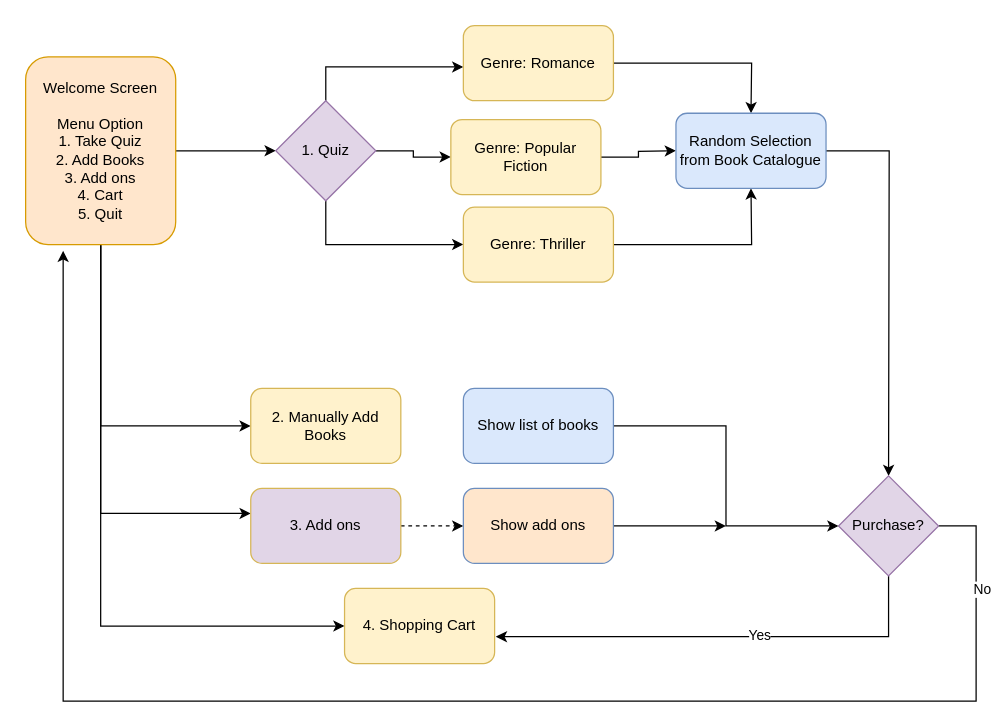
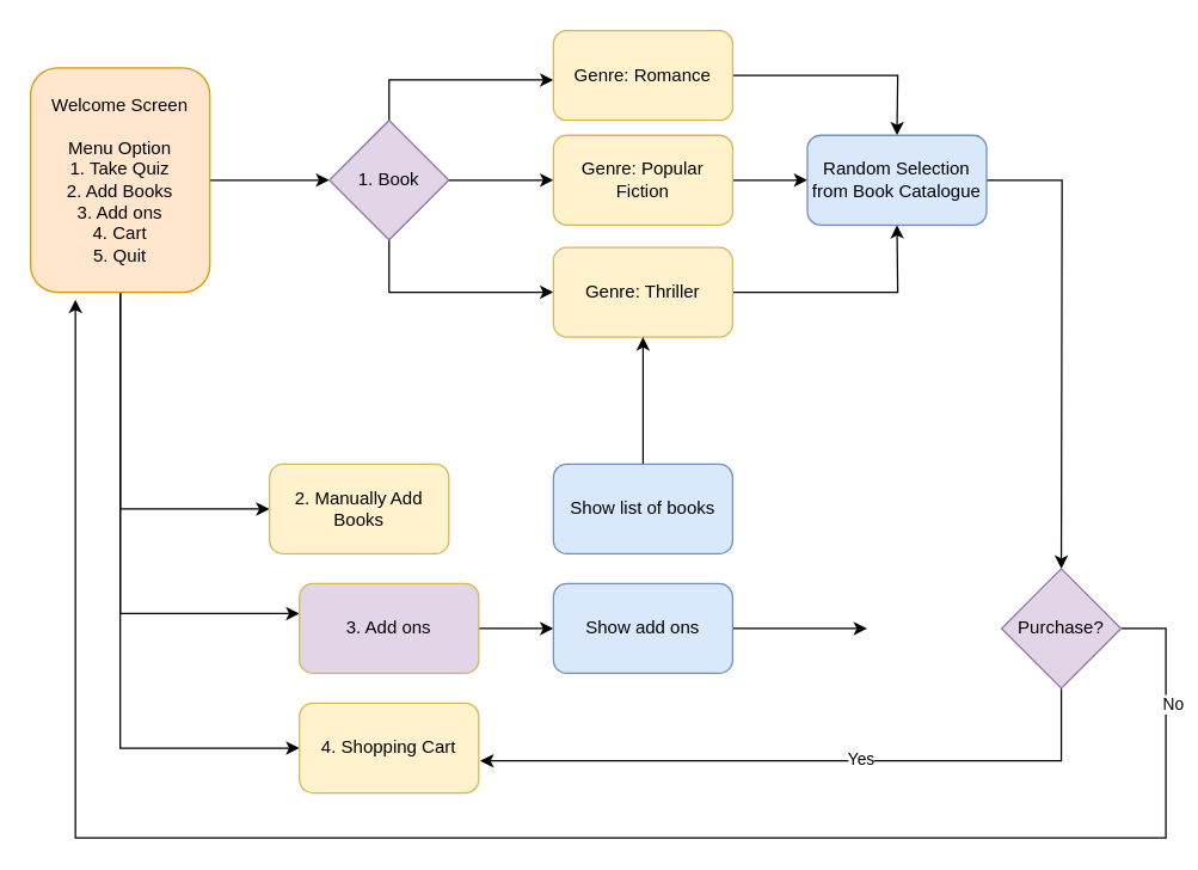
  <mxCell id="0" />
  <mxCell id="1" parent="0" />
  <mxCell id="2" style="edgeStyle=orthogonalEdgeStyle;rounded=0;orthogonalLoop=1;jettySize=auto;html=1;" edge="1" parent="1" source="6"><mxGeometry relative="1" as="geometry"><mxPoint x="220" y="120" as="targetPoint" /></mxGeometry></mxCell>
  <mxCell id="3" style="edgeStyle=orthogonalEdgeStyle;rounded=0;orthogonalLoop=1;jettySize=auto;html=1;entryX=0;entryY=0.5;entryDx=0;entryDy=0;" edge="1" parent="1" source="6" target="26"><mxGeometry relative="1" as="geometry"><Array as="points"><mxPoint x="80" y="340" /></Array></mxGeometry></mxCell>
  <mxCell id="4" style="edgeStyle=orthogonalEdgeStyle;rounded=0;orthogonalLoop=1;jettySize=auto;html=1;" edge="1" parent="1" source="6" target="25"><mxGeometry relative="1" as="geometry"><mxPoint x="190" y="410" as="targetPoint" /><Array as="points"><mxPoint x="80" y="410" /></Array></mxGeometry></mxCell>
  <mxCell id="5" style="edgeStyle=orthogonalEdgeStyle;rounded=0;orthogonalLoop=1;jettySize=auto;html=1;entryX=0;entryY=0.5;entryDx=0;entryDy=0;" edge="1" parent="1" source="6" target="27"><mxGeometry relative="1" as="geometry"><Array as="points"><mxPoint x="80" y="500" /></Array></mxGeometry></mxCell>
  <mxCell id="6" value="Welcome Screen&lt;br&gt;&lt;br&gt;Menu Option&lt;br&gt;1. Take Quiz&lt;br&gt;2. Add Books&lt;br&gt;3. Add ons&lt;br&gt;4. Cart&lt;br&gt;5. Quit" style="rounded=1;whiteSpace=wrap;html=1;fontSize=12;glass=0;strokeWidth=1;shadow=0;fillColor=#ffe6cc;strokeColor=#d79b00;" parent="1" vertex="1"><mxGeometry x="20" y="45" width="120" height="150" as="geometry" /></mxCell>
  <mxCell id="7" style="edgeStyle=orthogonalEdgeStyle;rounded=0;orthogonalLoop=1;jettySize=auto;html=1;exitX=0.5;exitY=0;exitDx=0;exitDy=0;" edge="1" parent="1" source="10" target="12"><mxGeometry relative="1" as="geometry"><mxPoint x="400" y="25" as="targetPoint" /><Array as="points"><mxPoint x="260" y="53" /></Array></mxGeometry></mxCell>
  <mxCell id="8" style="edgeStyle=orthogonalEdgeStyle;rounded=0;orthogonalLoop=1;jettySize=auto;html=1;exitX=1;exitY=0.5;exitDx=0;exitDy=0;" edge="1" parent="1" source="10" target="14"><mxGeometry relative="1" as="geometry" /></mxCell>
  <mxCell id="9" style="edgeStyle=orthogonalEdgeStyle;rounded=0;orthogonalLoop=1;jettySize=auto;html=1;entryX=0;entryY=0.5;entryDx=0;entryDy=0;" edge="1" parent="1" source="10" target="16"><mxGeometry relative="1" as="geometry"><Array as="points"><mxPoint x="260" y="195" /></Array></mxGeometry></mxCell>
- <mxCell id="10" value="1. Quiz" style="rhombus;whiteSpace=wrap;html=1;fillColor=#e1d5e7;strokeColor=#9673a6;" vertex="1" parent="1"><mxGeometry x="220" y="80" width="80" height="80" as="geometry" /></mxCell>
+ <mxCell id="10" value="1. Book" style="rhombus;whiteSpace=wrap;html=1;fillColor=#e1d5e7;strokeColor=#9673a6;" vertex="1" parent="1"><mxGeometry x="220" y="80" width="80" height="80" as="geometry" /></mxCell>
  <mxCell id="11" style="edgeStyle=orthogonalEdgeStyle;rounded=0;orthogonalLoop=1;jettySize=auto;html=1;exitX=1;exitY=0.5;exitDx=0;exitDy=0;entryX=0.5;entryY=0;entryDx=0;entryDy=0;" edge="1" parent="1" source="12"><mxGeometry relative="1" as="geometry"><mxPoint x="600" y="90" as="targetPoint" /></mxGeometry></mxCell>
  <mxCell id="12" value="Genre: Romance" style="rounded=1;whiteSpace=wrap;html=1;fillColor=#fff2cc;strokeColor=#d6b656;" vertex="1" parent="1"><mxGeometry x="370" y="20" width="120" height="60" as="geometry" /></mxCell>
  <mxCell id="13" style="edgeStyle=orthogonalEdgeStyle;rounded=0;orthogonalLoop=1;jettySize=auto;html=1;exitX=1;exitY=0.5;exitDx=0;exitDy=0;entryX=0;entryY=0.5;entryDx=0;entryDy=0;" edge="1" parent="1" source="14"><mxGeometry relative="1" as="geometry"><mxPoint x="540" y="120" as="targetPoint" /></mxGeometry></mxCell>
- <mxCell id="14" value="Genre: Popular Fiction" style="rounded=1;whiteSpace=wrap;html=1;fillColor=#fff2cc;strokeColor=#d6b656;" vertex="1" parent="1"><mxGeometry x="360" y="95" width="120" height="60" as="geometry" /></mxCell>
+ <mxCell id="14" value="Genre: Popular Fiction" style="rounded=1;whiteSpace=wrap;html=1;fillColor=#fff2cc;strokeColor=#d6b656;" vertex="1" parent="1"><mxGeometry x="370" y="90" width="120" height="60" as="geometry" /></mxCell>
  <mxCell id="15" style="edgeStyle=orthogonalEdgeStyle;rounded=0;orthogonalLoop=1;jettySize=auto;html=1;exitX=1;exitY=0.5;exitDx=0;exitDy=0;" edge="1" parent="1" source="16"><mxGeometry relative="1" as="geometry"><mxPoint x="600" y="150" as="targetPoint" /></mxGeometry></mxCell>
  <mxCell id="16" value="Genre: Thriller" style="rounded=1;whiteSpace=wrap;html=1;fillColor=#fff2cc;strokeColor=#d6b656;" vertex="1" parent="1"><mxGeometry x="370" y="165" width="120" height="60" as="geometry" /></mxCell>
  <mxCell id="17" style="edgeStyle=orthogonalEdgeStyle;rounded=0;orthogonalLoop=1;jettySize=auto;html=1;" edge="1" parent="1" source="18"><mxGeometry relative="1" as="geometry"><mxPoint x="710" y="380" as="targetPoint" /></mxGeometry></mxCell>
  <mxCell id="18" value="Random Selection from Book Catalogue" style="rounded=1;whiteSpace=wrap;html=1;fillColor=#dae8fc;strokeColor=#6c8ebf;" vertex="1" parent="1"><mxGeometry x="540" y="90" width="120" height="60" as="geometry" /></mxCell>
  <mxCell id="19" style="edgeStyle=orthogonalEdgeStyle;rounded=0;orthogonalLoop=1;jettySize=auto;html=1;entryX=1.008;entryY=0.642;entryDx=0;entryDy=0;entryPerimeter=0;" edge="1" parent="1" source="23" target="27"><mxGeometry relative="1" as="geometry"><Array as="points"><mxPoint x="710" y="509" /></Array></mxGeometry></mxCell>
  <mxCell id="20" value="Yes" style="edgeLabel;html=1;align=center;verticalAlign=middle;resizable=0;points=[];" vertex="1" connectable="0" parent="19"><mxGeometry x="-0.157" y="-1" relative="1" as="geometry"><mxPoint x="1" as="offset" /></mxGeometry></mxCell>
  <mxCell id="21" style="edgeStyle=orthogonalEdgeStyle;rounded=0;orthogonalLoop=1;jettySize=auto;html=1;" edge="1" parent="1" source="23"><mxGeometry relative="1" as="geometry"><mxPoint x="50" y="200" as="targetPoint" /><Array as="points"><mxPoint x="780" y="420" /><mxPoint x="780" y="560" /><mxPoint x="50" y="560" /></Array></mxGeometry></mxCell>
  <mxCell id="22" value="No" style="edgeLabel;html=1;align=center;verticalAlign=middle;resizable=0;points=[];" vertex="1" connectable="0" parent="21"><mxGeometry x="-0.875" y="4" relative="1" as="geometry"><mxPoint y="1" as="offset" /></mxGeometry></mxCell>
  <mxCell id="23" value="Purchase?" style="rhombus;whiteSpace=wrap;html=1;fillColor=#e1d5e7;strokeColor=#9673a6;" vertex="1" parent="1"><mxGeometry x="670" y="380" width="80" height="80" as="geometry" /></mxCell>
- <mxCell id="24" style="edgeStyle=orthogonalEdgeStyle;rounded=0;orthogonalLoop=1;jettySize=auto;html=1;entryX=0;entryY=0.5;entryDx=0;entryDy=0;dashed=1;" edge="1" parent="1" source="25" target="31"><mxGeometry relative="1" as="geometry" /></mxCell>
+ <mxCell id="24" style="edgeStyle=orthogonalEdgeStyle;rounded=0;orthogonalLoop=1;jettySize=auto;html=1;entryX=0;entryY=0.5;entryDx=0;entryDy=0;" edge="1" parent="1" source="25" target="31"><mxGeometry relative="1" as="geometry" /></mxCell>
  <mxCell id="25" value="3. Add ons" style="rounded=1;whiteSpace=wrap;html=1;fillColor=#e1d5e7;strokeColor=#d6b656;" vertex="1" parent="1"><mxGeometry x="200" y="390" width="120" height="60" as="geometry" /></mxCell>
- <mxCell id="26" value="2. Manually Add Books" style="rounded=1;whiteSpace=wrap;html=1;fillColor=#fff2cc;strokeColor=#d6b656;" vertex="1" parent="1"><mxGeometry x="200" y="310" width="120" height="60" as="geometry" /></mxCell>
- <mxCell id="27" value="4. Shopping Cart" style="rounded=1;whiteSpace=wrap;html=1;fillColor=#fff2cc;strokeColor=#d6b656;" vertex="1" parent="1"><mxGeometry x="275" y="470" width="120" height="60" as="geometry" /></mxCell>
- <mxCell id="28" style="edgeStyle=orthogonalEdgeStyle;rounded=0;orthogonalLoop=1;jettySize=auto;html=1;entryX=0;entryY=0.5;entryDx=0;entryDy=0;" edge="1" parent="1" source="29" target="23"><mxGeometry relative="1" as="geometry" /></mxCell>
+ <mxCell id="26" value="2. Manually Add Books" style="rounded=1;whiteSpace=wrap;html=1;fillColor=#fff2cc;strokeColor=#d6b656;" vertex="1" parent="1"><mxGeometry x="180" y="310" width="120" height="60" as="geometry" /></mxCell>
+ <mxCell id="27" value="4. Shopping Cart" style="rounded=1;whiteSpace=wrap;html=1;fillColor=#fff2cc;strokeColor=#d6b656;" vertex="1" parent="1"><mxGeometry x="200" y="470" width="120" height="60" as="geometry" /></mxCell>
+ <mxCell id="28" style="edgeStyle=orthogonalEdgeStyle;rounded=0;orthogonalLoop=1;jettySize=auto;html=1;" edge="1" parent="1" source="29" target="16"><mxGeometry relative="1" as="geometry" /></mxCell>
  <mxCell id="29" value="Show list of books" style="rounded=1;whiteSpace=wrap;html=1;fillColor=#dae8fc;strokeColor=#6c8ebf;" vertex="1" parent="1"><mxGeometry x="370" y="310" width="120" height="60" as="geometry" /></mxCell>
  <mxCell id="30" style="edgeStyle=orthogonalEdgeStyle;rounded=0;orthogonalLoop=1;jettySize=auto;html=1;" edge="1" parent="1" source="31"><mxGeometry relative="1" as="geometry"><mxPoint x="580" y="420" as="targetPoint" /></mxGeometry></mxCell>
- <mxCell id="31" value="Show add ons" style="rounded=1;whiteSpace=wrap;html=1;fillColor=#ffe6cc;strokeColor=#6c8ebf;" vertex="1" parent="1"><mxGeometry x="370" y="390" width="120" height="60" as="geometry" /></mxCell>
+ <mxCell id="31" value="Show add ons" style="rounded=1;whiteSpace=wrap;html=1;fillColor=#dae8fc;strokeColor=#6c8ebf;" vertex="1" parent="1"><mxGeometry x="370" y="390" width="120" height="60" as="geometry" /></mxCell>
